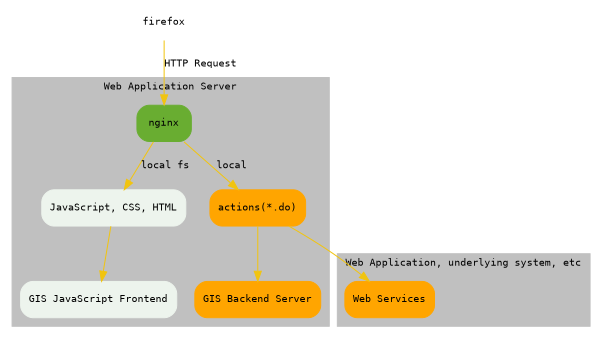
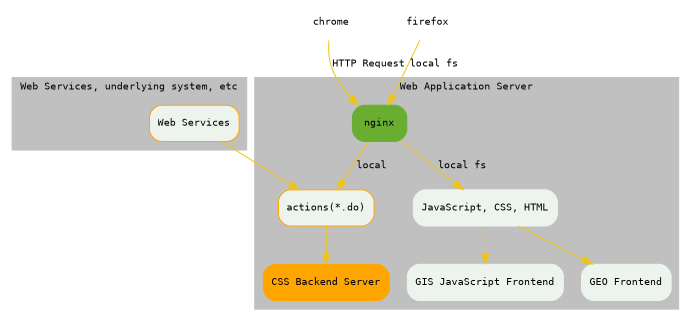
  digraph {
    fontname=Consolas
    fontsize=10
    node [color="#edf4ed" fontname=Consolas fontsize=10 shape=Mrecord style=filled]
    edge [color="#F1C40F" fontname=Consolas fontsize=10]
    n1 [color="#69ad31" label=nginx]
    n2 [label="JavaScript, CSS, HTML"]
-   n3 [color=orange label="actions(*.do)"]
+   n3 [color=orange label="actions(*.do)" fillcolor="#edf4ed"]
+   n4 [label="GEO Frontend"]
    n5 [label="GIS JavaScript Frontend"]
-   n6 [color=orange label="GIS Backend Server"]
-   n7 [color=orange label="Web Services"]
+   n6 [color=orange label="CSS Backend Server"]
+   n7 [color=orange label="Web Services" fillcolor="#edf4ed"]
+   chrome [shape=none color="" style=""]
    firefox [shape=none color="" style=""]
    subgraph cluster_1 {
      color=grey
      label="Web Application Server"
      style=filled
      n1
      n2
      n3
+     n4
      n5
      n6
    }
    subgraph cluster_2 {
      color=grey
-     label="Web Application, underlying system, etc"
+     label="Web Services, underlying system, etc"
      style=filled
      n7
    }
    n1 -> n2 [label="local fs"]
    n1 -> n3 [label=local]
+   n2 -> n4
    n2 -> n5
    n3 -> n6
-   n3 -> n7
-   firefox -> n1 [label="HTTP Request"]
+   n7 -> n3
+   chrome -> n1 [label="HTTP Request"]
+   firefox -> n1 [label="local fs"]
  }
